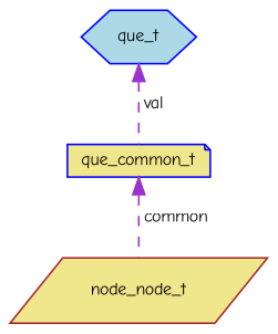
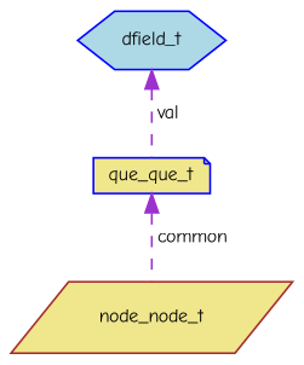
  digraph {
    fontname="Comic Neue"
    node [color=blue fillcolor=khaki fontname="Comic Neue" fontsize=10 style=filled]
    edge [color=darkorchid3 dir=back fontname="Comic Neue" fontsize=10 labelfontname=FreeSans labelfontsize=10 style=dashed]
    n1 [color=brown fontcolor=black height=0.2 label=node_node_t shape=parallelogram width=0.4]
-   n2 [height=0.2 label=que_common_t shape=note width=0.4]
-   n3 [fillcolor=lightblue height=0.2 label=que_t shape=hexagon width=0.4]
+   n2 [height=0.2 label=que_que_t shape=note width=0.4]
+   n3 [fillcolor=lightblue height=0.2 label=dfield_t shape=hexagon width=0.4]
    n2 -> n1 [label=" common"]
    n3 -> n2 [label=" val"]
  }
